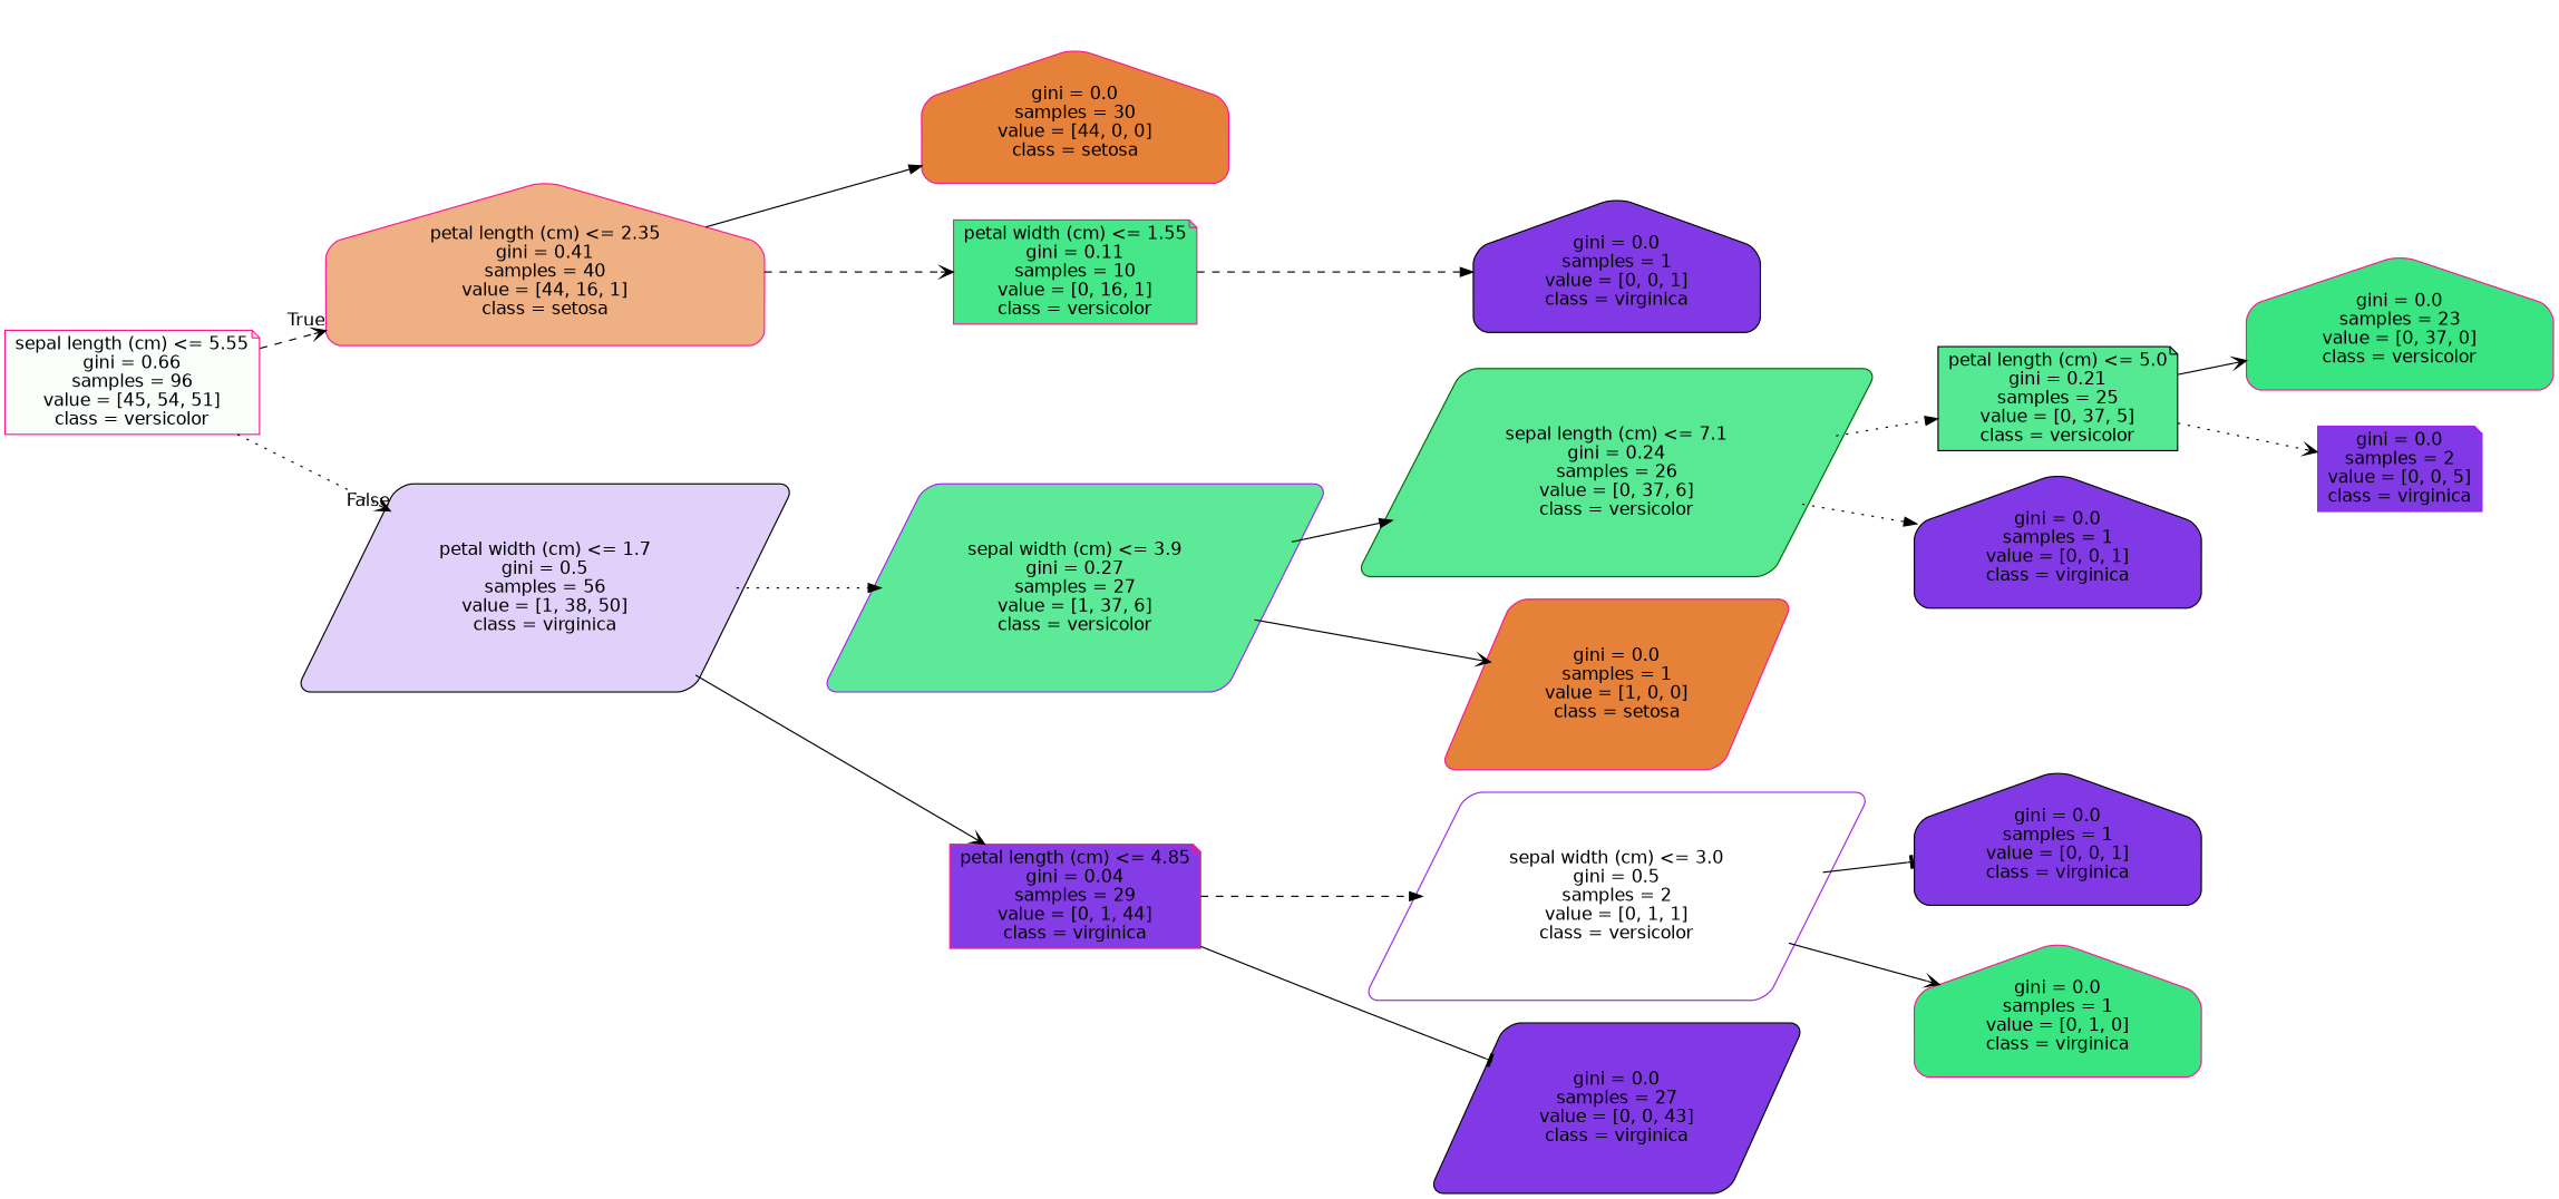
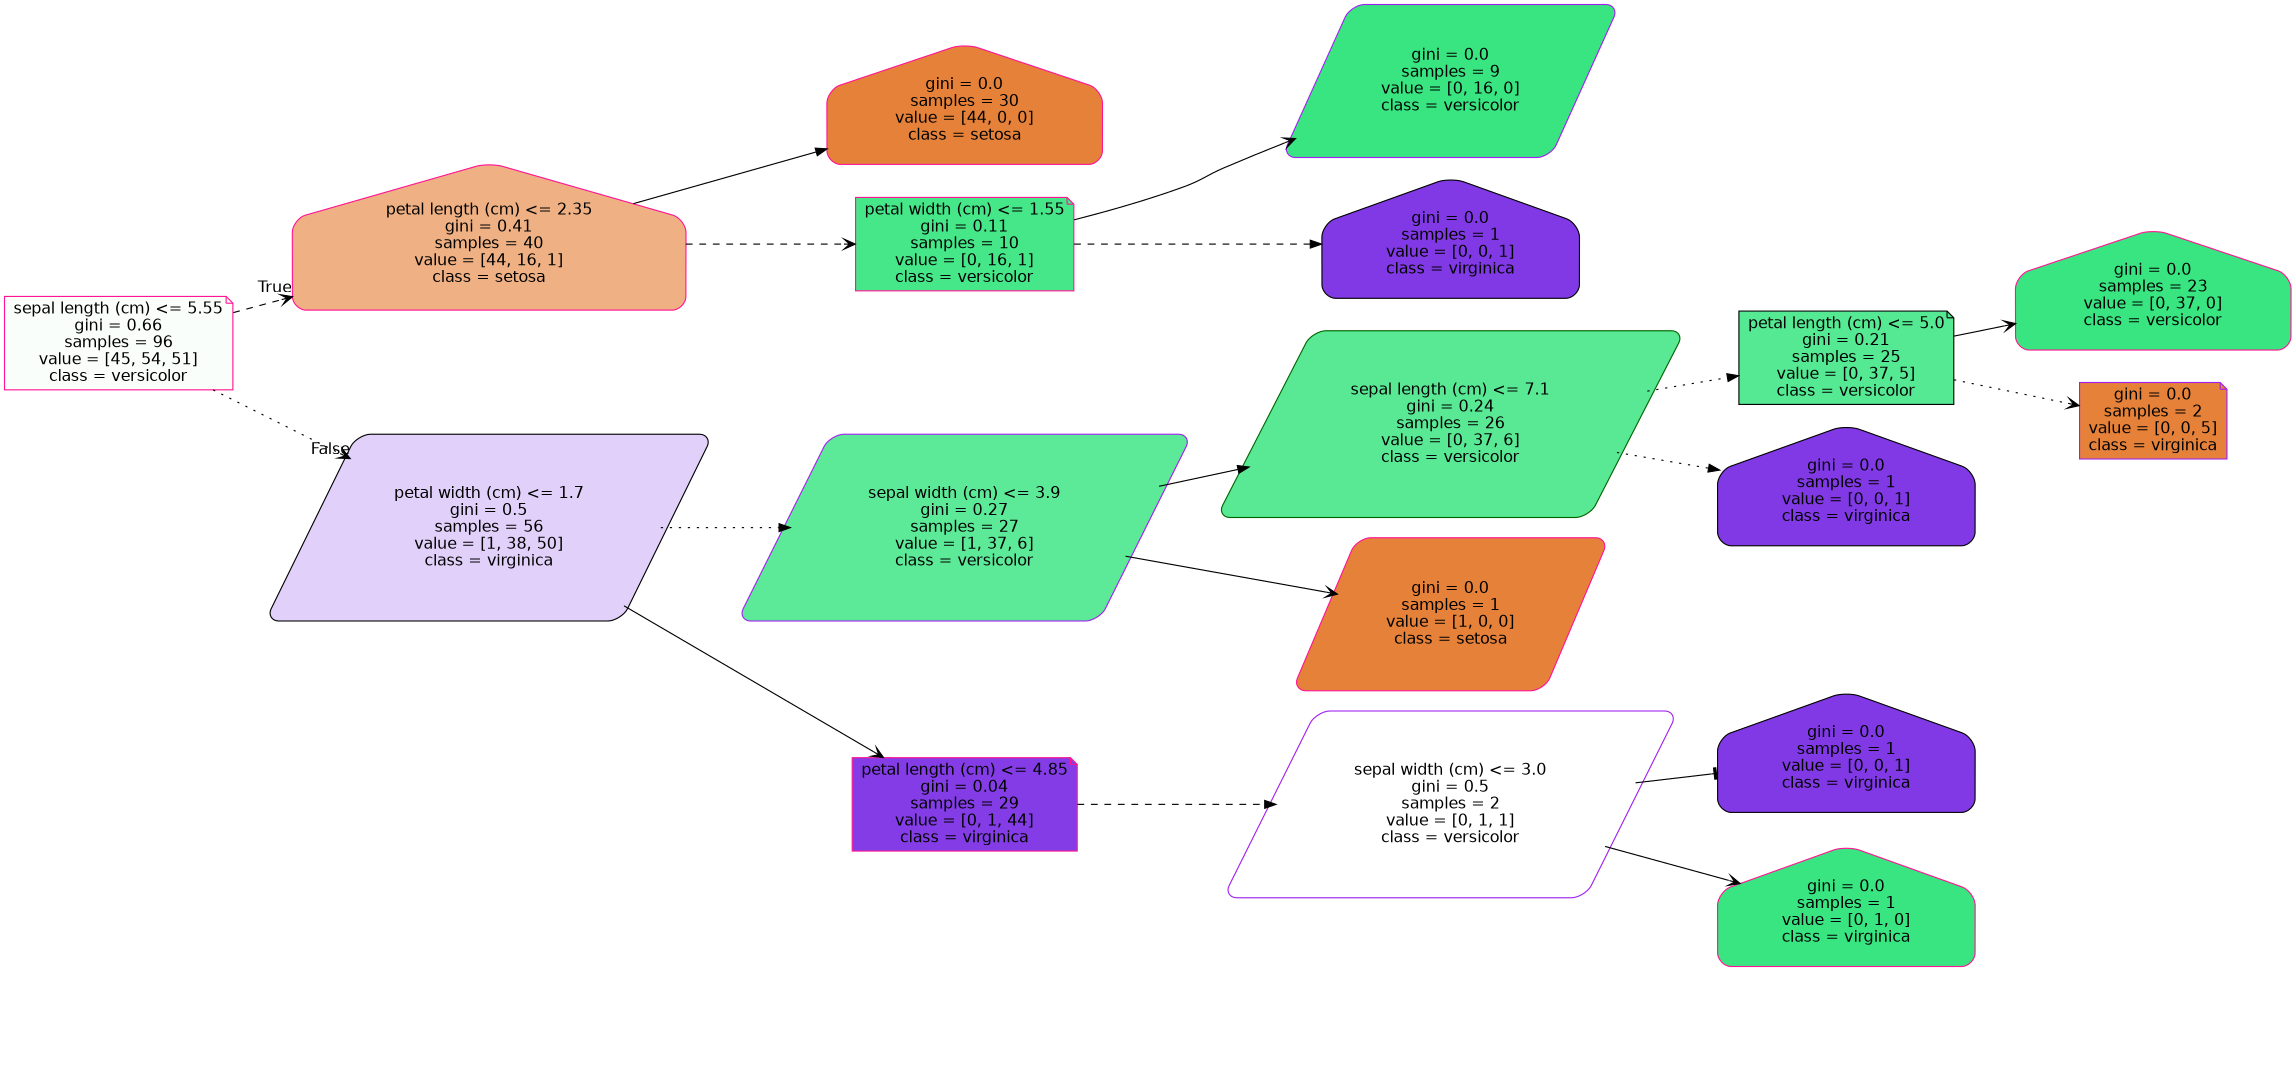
  digraph {
    rankdir=LR
    node [color=deeppink fillcolor="#8139e5" fontname=helvetica shape=house style="filled, rounded"]
    edge [arrowhead=vee fontname=helvetica style=solid]
    n1 [fillcolor="#f9fefb" label="sepal length (cm) <= 5.55\ngini = 0.66\nsamples = 96\nvalue = [45, 54, 51]\nclass = versicolor" shape=note]
    n2 [fillcolor="#efb184" label="petal length (cm) <= 2.35\ngini = 0.41\nsamples = 40\nvalue = [44, 16, 1]\nclass = setosa"]
    n3 [color=black fillcolor="#e1d0f9" label="petal width (cm) <= 1.7\ngini = 0.5\nsamples = 56\nvalue = [1, 38, 50]\nclass = virginica" shape=parallelogram]
    n4 [fillcolor="#e58139" label="gini = 0.0\nsamples = 30\nvalue = [44, 0, 0]\nclass = setosa"]
    n5 [fillcolor="#45e789" label="petal width (cm) <= 1.55\ngini = 0.11\nsamples = 10\nvalue = [0, 16, 1]\nclass = versicolor" shape=note]
    n6 [color=purple fillcolor="#5dea98" label="sepal width (cm) <= 3.9\ngini = 0.27\nsamples = 27\nvalue = [1, 37, 6]\nclass = versicolor" shape=parallelogram]
    n7 [fillcolor="#843de6" label="petal length (cm) <= 4.85\ngini = 0.04\nsamples = 29\nvalue = [0, 1, 44]\nclass = virginica" shape=note]
+   n8 [color=purple fillcolor="#39e581" label="gini = 0.0\nsamples = 9\nvalue = [0, 16, 0]\nclass = versicolor" shape=parallelogram]
    n9 [color=black label="gini = 0.0\nsamples = 1\nvalue = [0, 0, 1]\nclass = virginica"]
    n10 [color=darkgreen fillcolor="#59e995" label="sepal length (cm) <= 7.1\ngini = 0.24\nsamples = 26\nvalue = [0, 37, 6]\nclass = versicolor" shape=parallelogram]
    n11 [fillcolor="#e58139" label="gini = 0.0\nsamples = 1\nvalue = [1, 0, 0]\nclass = setosa" shape=parallelogram]
    n12 [color=purple fillcolor="#ffffff" label="sepal width (cm) <= 3.0\ngini = 0.5\nsamples = 2\nvalue = [0, 1, 1]\nclass = versicolor" shape=parallelogram]
-   n13 [color=black label="gini = 0.0\nsamples = 27\nvalue = [0, 0, 43]\nclass = virginica" shape=parallelogram]
    n14 [color=black fillcolor="#54e992" label="petal length (cm) <= 5.0\ngini = 0.21\nsamples = 25\nvalue = [0, 37, 5]\nclass = versicolor" shape=note]
    n15 [color=black label="gini = 0.0\nsamples = 1\nvalue = [0, 0, 1]\nclass = virginica"]
    n16 [fillcolor="#39e581" label="gini = 0.0\nsamples = 23\nvalue = [0, 37, 0]\nclass = versicolor"]
-   n17 [color=purple label="gini = 0.0\nsamples = 2\nvalue = [0, 0, 5]\nclass = virginica" shape=note]
+   n17 [color=purple fillcolor="#e58139" label="gini = 0.0\nsamples = 2\nvalue = [0, 0, 5]\nclass = virginica" shape=note]
    n18 [color=black label="gini = 0.0\nsamples = 1\nvalue = [0, 0, 1]\nclass = virginica"]
    n19 [fillcolor="#39e581" label="gini = 0.0\nsamples = 1\nvalue = [0, 1, 0]\nclass = virginica"]
    n1 -> n2 [headlabel=True labelangle=45 labeldistance=2.5 style=dashed]
    n1 -> n3 [headlabel=False labelangle=-45 labeldistance=2.5 style=dotted]
    n2 -> n4 [arrowhead=normal]
    n2 -> n5 [style=dashed]
    n3 -> n6 [arrowhead=normal style=dotted]
    n3 -> n7
+   n5 -> n8
    n5 -> n9 [arrowhead=normal style=dashed]
    n6 -> n10 [arrowhead=normal]
    n6 -> n11
    n7 -> n12 [arrowhead=normal style=dashed]
-   n7 -> n13 [arrowhead=tee]
    n10 -> n14 [arrowhead=normal style=dotted]
    n10 -> n15 [arrowhead=normal style=dotted]
    n12 -> n18 [arrowhead=tee]
    n12 -> n19
    n14 -> n16
    n14 -> n17 [style=dotted]
  }
